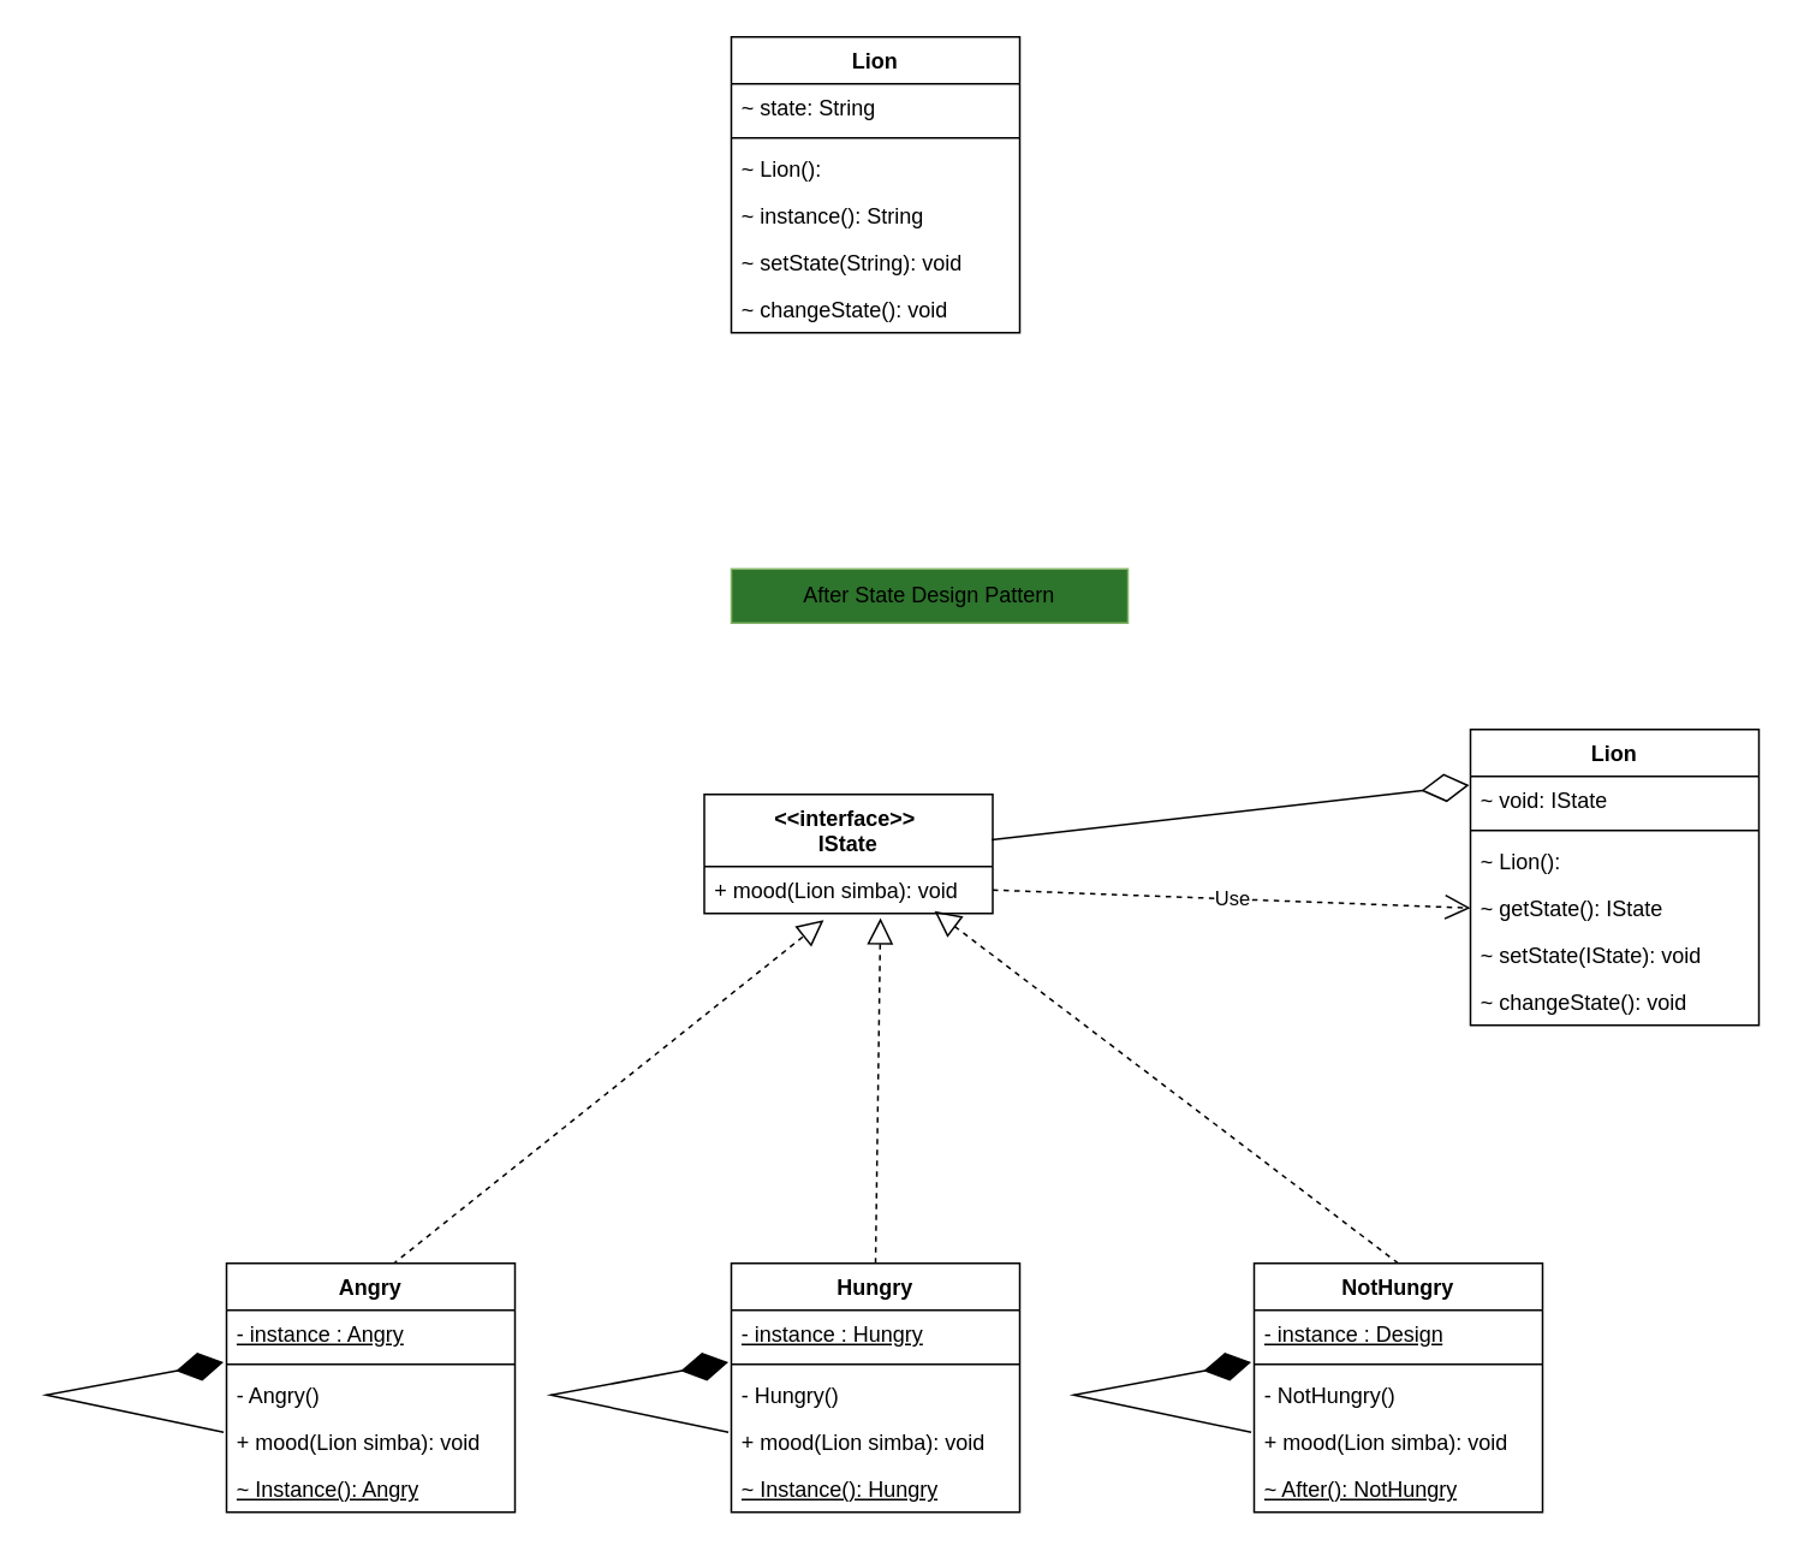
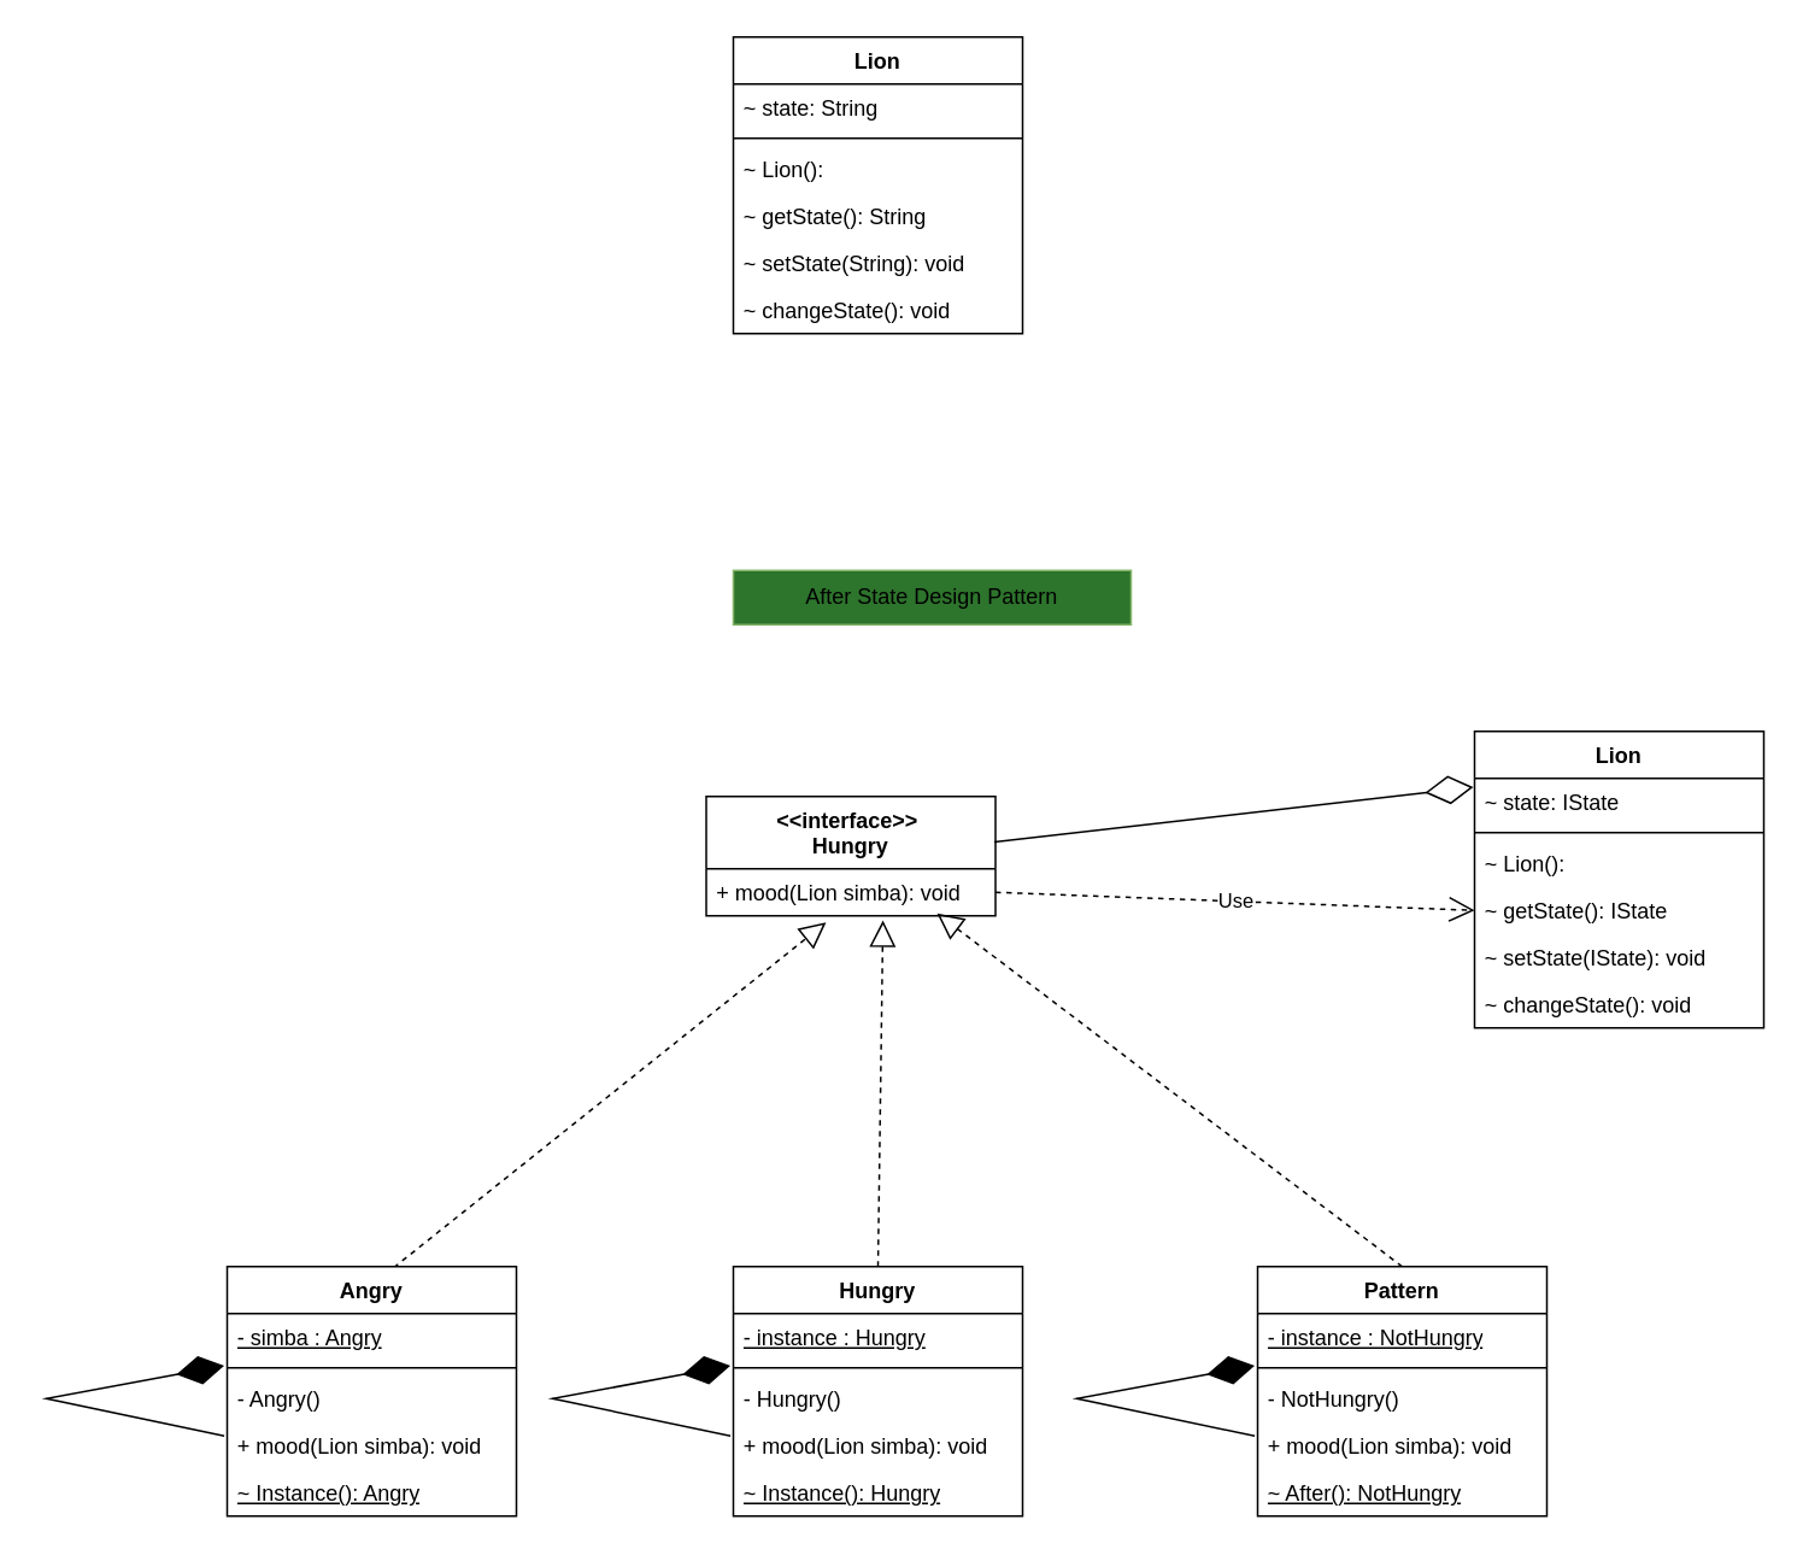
  <mxCell id="0" />
  <mxCell id="1" parent="0" />
  <mxCell id="2" value="Lion" style="swimlane;fontStyle=1;align=center;verticalAlign=top;childLayout=stackLayout;horizontal=1;startSize=26;horizontalStack=0;resizeParent=1;resizeParentMax=0;resizeLast=0;collapsible=1;marginBottom=0;whiteSpace=wrap;html=1;" vertex="1" parent="1"><mxGeometry x="300" y="20" width="160" height="164" as="geometry" /></mxCell>
  <mxCell id="3" value="~ state: String" style="text;strokeColor=none;fillColor=none;align=left;verticalAlign=top;spacingLeft=4;spacingRight=4;overflow=hidden;rotatable=0;points=[[0,0.5],[1,0.5]];portConstraint=eastwest;whiteSpace=wrap;html=1;" vertex="1" parent="2"><mxGeometry y="26" width="160" height="26" as="geometry" /></mxCell>
  <mxCell id="4" value="" style="line;strokeWidth=1;fillColor=none;align=left;verticalAlign=middle;spacingTop=-1;spacingLeft=3;spacingRight=3;rotatable=0;labelPosition=right;points=[];portConstraint=eastwest;strokeColor=inherit;" vertex="1" parent="2"><mxGeometry y="52" width="160" height="8" as="geometry" /></mxCell>
  <mxCell id="5" value="~ Lion():&amp;nbsp;" style="text;strokeColor=none;fillColor=none;align=left;verticalAlign=top;spacingLeft=4;spacingRight=4;overflow=hidden;rotatable=0;points=[[0,0.5],[1,0.5]];portConstraint=eastwest;whiteSpace=wrap;html=1;" vertex="1" parent="2"><mxGeometry y="60" width="160" height="26" as="geometry" /></mxCell>
- <mxCell id="6" value="~ instance(): String&amp;nbsp;" style="text;strokeColor=none;fillColor=none;align=left;verticalAlign=top;spacingLeft=4;spacingRight=4;overflow=hidden;rotatable=0;points=[[0,0.5],[1,0.5]];portConstraint=eastwest;whiteSpace=wrap;html=1;" vertex="1" parent="2"><mxGeometry y="86" width="160" height="26" as="geometry" /></mxCell>
+ <mxCell id="6" value="~ getState(): String&amp;nbsp;" style="text;strokeColor=none;fillColor=none;align=left;verticalAlign=top;spacingLeft=4;spacingRight=4;overflow=hidden;rotatable=0;points=[[0,0.5],[1,0.5]];portConstraint=eastwest;whiteSpace=wrap;html=1;" vertex="1" parent="2"><mxGeometry y="86" width="160" height="26" as="geometry" /></mxCell>
  <mxCell id="7" value="~ setState(String): void&amp;nbsp;" style="text;strokeColor=none;fillColor=none;align=left;verticalAlign=top;spacingLeft=4;spacingRight=4;overflow=hidden;rotatable=0;points=[[0,0.5],[1,0.5]];portConstraint=eastwest;whiteSpace=wrap;html=1;" vertex="1" parent="2"><mxGeometry y="112" width="160" height="26" as="geometry" /></mxCell>
  <mxCell id="8" value="~ changeState(): void&amp;nbsp;" style="text;strokeColor=none;fillColor=none;align=left;verticalAlign=top;spacingLeft=4;spacingRight=4;overflow=hidden;rotatable=0;points=[[0,0.5],[1,0.5]];portConstraint=eastwest;whiteSpace=wrap;html=1;" vertex="1" parent="2"><mxGeometry y="138" width="160" height="26" as="geometry" /></mxCell>
  <mxCell id="9" value="After State Design Pattern" style="text;html=1;align=center;verticalAlign=middle;whiteSpace=wrap;rounded=0;fillColor=#2D742C;strokeColor=#82b366;" vertex="1" parent="1"><mxGeometry x="300" y="315" width="220" height="30" as="geometry" /></mxCell>
  <mxCell id="10" value="Lion" style="swimlane;fontStyle=1;align=center;verticalAlign=top;childLayout=stackLayout;horizontal=1;startSize=26;horizontalStack=0;resizeParent=1;resizeParentMax=0;resizeLast=0;collapsible=1;marginBottom=0;whiteSpace=wrap;html=1;" vertex="1" parent="1"><mxGeometry x="710" y="404" width="160" height="164" as="geometry" /></mxCell>
- <mxCell id="11" value="~ void: IState" style="text;strokeColor=none;fillColor=none;align=left;verticalAlign=top;spacingLeft=4;spacingRight=4;overflow=hidden;rotatable=0;points=[[0,0.5],[1,0.5]];portConstraint=eastwest;whiteSpace=wrap;html=1;" vertex="1" parent="10"><mxGeometry y="26" width="160" height="26" as="geometry" /></mxCell>
+ <mxCell id="11" value="~ state: IState" style="text;strokeColor=none;fillColor=none;align=left;verticalAlign=top;spacingLeft=4;spacingRight=4;overflow=hidden;rotatable=0;points=[[0,0.5],[1,0.5]];portConstraint=eastwest;whiteSpace=wrap;html=1;" vertex="1" parent="10"><mxGeometry y="26" width="160" height="26" as="geometry" /></mxCell>
  <mxCell id="12" value="" style="line;strokeWidth=1;fillColor=none;align=left;verticalAlign=middle;spacingTop=-1;spacingLeft=3;spacingRight=3;rotatable=0;labelPosition=right;points=[];portConstraint=eastwest;strokeColor=inherit;" vertex="1" parent="10"><mxGeometry y="52" width="160" height="8" as="geometry" /></mxCell>
  <mxCell id="13" value="~ Lion():&amp;nbsp;" style="text;strokeColor=none;fillColor=none;align=left;verticalAlign=top;spacingLeft=4;spacingRight=4;overflow=hidden;rotatable=0;points=[[0,0.5],[1,0.5]];portConstraint=eastwest;whiteSpace=wrap;html=1;" vertex="1" parent="10"><mxGeometry y="60" width="160" height="26" as="geometry" /></mxCell>
  <mxCell id="14" value="~ getState(): IState" style="text;strokeColor=none;fillColor=none;align=left;verticalAlign=top;spacingLeft=4;spacingRight=4;overflow=hidden;rotatable=0;points=[[0,0.5],[1,0.5]];portConstraint=eastwest;whiteSpace=wrap;html=1;" vertex="1" parent="10"><mxGeometry y="86" width="160" height="26" as="geometry" /></mxCell>
  <mxCell id="15" value="~ setState(IState): void&amp;nbsp;" style="text;strokeColor=none;fillColor=none;align=left;verticalAlign=top;spacingLeft=4;spacingRight=4;overflow=hidden;rotatable=0;points=[[0,0.5],[1,0.5]];portConstraint=eastwest;whiteSpace=wrap;html=1;" vertex="1" parent="10"><mxGeometry y="112" width="160" height="26" as="geometry" /></mxCell>
  <mxCell id="16" value="~ changeState(): void&amp;nbsp;" style="text;strokeColor=none;fillColor=none;align=left;verticalAlign=top;spacingLeft=4;spacingRight=4;overflow=hidden;rotatable=0;points=[[0,0.5],[1,0.5]];portConstraint=eastwest;whiteSpace=wrap;html=1;" vertex="1" parent="10"><mxGeometry y="138" width="160" height="26" as="geometry" /></mxCell>
- <mxCell id="17" value="&amp;lt;&amp;lt;interface&amp;gt;&amp;gt;&amp;nbsp;&lt;div&gt;IState&lt;/div&gt;" style="swimlane;fontStyle=1;align=center;verticalAlign=top;childLayout=stackLayout;horizontal=1;startSize=40;horizontalStack=0;resizeParent=1;resizeParentMax=0;resizeLast=0;collapsible=1;marginBottom=0;whiteSpace=wrap;html=1;" vertex="1" parent="1"><mxGeometry x="285" y="440" width="160" height="66" as="geometry" /></mxCell>
+ <mxCell id="17" value="&amp;lt;&amp;lt;interface&amp;gt;&amp;gt;&amp;nbsp;&lt;div&gt;Hungry&lt;/div&gt;" style="swimlane;fontStyle=1;align=center;verticalAlign=top;childLayout=stackLayout;horizontal=1;startSize=40;horizontalStack=0;resizeParent=1;resizeParentMax=0;resizeLast=0;collapsible=1;marginBottom=0;whiteSpace=wrap;html=1;" vertex="1" parent="1"><mxGeometry x="285" y="440" width="160" height="66" as="geometry" /></mxCell>
  <mxCell id="18" value="+ mood(Lion simba): void" style="text;strokeColor=none;fillColor=none;align=left;verticalAlign=top;spacingLeft=4;spacingRight=4;overflow=hidden;rotatable=0;points=[[0,0.5],[1,0.5]];portConstraint=eastwest;whiteSpace=wrap;html=1;" vertex="1" parent="17"><mxGeometry y="40" width="160" height="26" as="geometry" /></mxCell>
  <mxCell id="19" value="" style="endArrow=block;dashed=1;endFill=0;endSize=12;html=1;rounded=0;exitX=0.576;exitY=0.004;exitDx=0;exitDy=0;exitPerimeter=0;entryX=0.414;entryY=1.143;entryDx=0;entryDy=0;entryPerimeter=0;" edge="1" parent="1" source="22" target="18"><mxGeometry width="160" relative="1" as="geometry"><mxPoint x="8.48" y="567.14" as="sourcePoint" /><mxPoint x="190" y="530" as="targetPoint" /></mxGeometry></mxCell>
  <mxCell id="20" value="" style="endArrow=block;dashed=1;endFill=0;endSize=12;html=1;rounded=0;exitX=0.5;exitY=0;exitDx=0;exitDy=0;entryX=0.611;entryY=1.099;entryDx=0;entryDy=0;entryPerimeter=0;" edge="1" parent="1" source="31" target="18"><mxGeometry width="160" relative="1" as="geometry"><mxPoint x="360" y="712" as="sourcePoint" /><mxPoint x="121" y="510" as="targetPoint" /></mxGeometry></mxCell>
  <mxCell id="21" value="" style="endArrow=diamondThin;endFill=0;endSize=24;html=1;rounded=0;entryX=-0.004;entryY=0.187;entryDx=0;entryDy=0;entryPerimeter=0;exitX=0.996;exitY=0.381;exitDx=0;exitDy=0;exitPerimeter=0;" edge="1" parent="1" source="17" target="11"><mxGeometry width="160" relative="1" as="geometry"><mxPoint x="130" y="530" as="sourcePoint" /><mxPoint x="290" y="530" as="targetPoint" /></mxGeometry></mxCell>
  <mxCell id="22" value="Angry" style="swimlane;fontStyle=1;align=center;verticalAlign=top;childLayout=stackLayout;horizontal=1;startSize=26;horizontalStack=0;resizeParent=1;resizeParentMax=0;resizeLast=0;collapsible=1;marginBottom=0;whiteSpace=wrap;html=1;" vertex="1" parent="1"><mxGeometry x="20" y="700" width="160" height="138" as="geometry" /></mxCell>
- <mxCell id="23" value="&lt;u&gt;- instance : Angry&lt;/u&gt;" style="text;strokeColor=none;fillColor=none;align=left;verticalAlign=top;spacingLeft=4;spacingRight=4;overflow=hidden;rotatable=0;points=[[0,0.5],[1,0.5]];portConstraint=eastwest;whiteSpace=wrap;html=1;" vertex="1" parent="22"><mxGeometry y="26" width="160" height="26" as="geometry" /></mxCell>
+ <mxCell id="23" value="&lt;u&gt;- simba : Angry&lt;/u&gt;" style="text;strokeColor=none;fillColor=none;align=left;verticalAlign=top;spacingLeft=4;spacingRight=4;overflow=hidden;rotatable=0;points=[[0,0.5],[1,0.5]];portConstraint=eastwest;whiteSpace=wrap;html=1;" vertex="1" parent="22"><mxGeometry y="26" width="160" height="26" as="geometry" /></mxCell>
  <mxCell id="24" value="" style="line;strokeWidth=1;fillColor=none;align=left;verticalAlign=middle;spacingTop=-1;spacingLeft=3;spacingRight=3;rotatable=0;labelPosition=right;points=[];portConstraint=eastwest;strokeColor=inherit;" vertex="1" parent="22"><mxGeometry y="52" width="160" height="8" as="geometry" /></mxCell>
  <mxCell id="25" value="- Angry()" style="text;strokeColor=none;fillColor=none;align=left;verticalAlign=top;spacingLeft=4;spacingRight=4;overflow=hidden;rotatable=0;points=[[0,0.5],[1,0.5]];portConstraint=eastwest;whiteSpace=wrap;html=1;" vertex="1" parent="22"><mxGeometry y="60" width="160" height="26" as="geometry" /></mxCell>
  <mxCell id="26" value="+ mood(Lion simba): void" style="text;strokeColor=none;fillColor=none;align=left;verticalAlign=top;spacingLeft=4;spacingRight=4;overflow=hidden;rotatable=0;points=[[0,0.5],[1,0.5]];portConstraint=eastwest;whiteSpace=wrap;html=1;" vertex="1" parent="22"><mxGeometry y="86" width="160" height="26" as="geometry" /></mxCell>
  <mxCell id="27" value="&lt;u&gt;~ Instance(): Angry&lt;/u&gt;" style="text;strokeColor=none;fillColor=none;align=left;verticalAlign=top;spacingLeft=4;spacingRight=4;overflow=hidden;rotatable=0;points=[[0,0.5],[1,0.5]];portConstraint=eastwest;whiteSpace=wrap;html=1;" vertex="1" parent="22"><mxGeometry y="112" width="160" height="26" as="geometry" /></mxCell>
  <mxCell id="28" value="" style="endArrow=diamondThin;endFill=1;endSize=24;html=1;rounded=0;entryX=-0.01;entryY=-0.198;entryDx=0;entryDy=0;exitX=-0.01;exitY=0.297;exitDx=0;exitDy=0;entryPerimeter=0;exitPerimeter=0;" edge="1" parent="22" source="26" target="25"><mxGeometry width="160" relative="1" as="geometry"><mxPoint x="235" y="172" as="sourcePoint" /><mxPoint x="325" y="132" as="targetPoint" /><Array as="points"><mxPoint x="-100" y="73" /></Array></mxGeometry></mxCell>
  <mxCell id="29" value="Use" style="endArrow=open;endSize=12;dashed=1;html=1;rounded=0;exitX=1;exitY=0.5;exitDx=0;exitDy=0;entryX=0;entryY=0.5;entryDx=0;entryDy=0;" edge="1" parent="1" source="18" target="14"><mxGeometry width="160" relative="1" as="geometry"><mxPoint x="179" y="718" as="sourcePoint" /><mxPoint x="400" y="490" as="targetPoint" /></mxGeometry></mxCell>
  <mxCell id="30" value="" style="endArrow=block;dashed=1;endFill=0;endSize=12;html=1;rounded=0;exitX=0.5;exitY=0;exitDx=0;exitDy=0;entryX=0.798;entryY=0.949;entryDx=0;entryDy=0;entryPerimeter=0;" edge="1" parent="1" source="38" target="18"><mxGeometry width="160" relative="1" as="geometry"><mxPoint x="660" y="720" as="sourcePoint" /><mxPoint x="480" y="780" as="targetPoint" /></mxGeometry></mxCell>
  <mxCell id="31" value="Hungry" style="swimlane;fontStyle=1;align=center;verticalAlign=top;childLayout=stackLayout;horizontal=1;startSize=26;horizontalStack=0;resizeParent=1;resizeParentMax=0;resizeLast=0;collapsible=1;marginBottom=0;whiteSpace=wrap;html=1;" vertex="1" parent="1"><mxGeometry x="300" y="700" width="160" height="138" as="geometry" /></mxCell>
  <mxCell id="32" value="&lt;u&gt;- instance : Hungry&lt;/u&gt;" style="text;strokeColor=none;fillColor=none;align=left;verticalAlign=top;spacingLeft=4;spacingRight=4;overflow=hidden;rotatable=0;points=[[0,0.5],[1,0.5]];portConstraint=eastwest;whiteSpace=wrap;html=1;" vertex="1" parent="31"><mxGeometry y="26" width="160" height="26" as="geometry" /></mxCell>
  <mxCell id="33" value="" style="line;strokeWidth=1;fillColor=none;align=left;verticalAlign=middle;spacingTop=-1;spacingLeft=3;spacingRight=3;rotatable=0;labelPosition=right;points=[];portConstraint=eastwest;strokeColor=inherit;" vertex="1" parent="31"><mxGeometry y="52" width="160" height="8" as="geometry" /></mxCell>
  <mxCell id="34" value="- Hungry()" style="text;strokeColor=none;fillColor=none;align=left;verticalAlign=top;spacingLeft=4;spacingRight=4;overflow=hidden;rotatable=0;points=[[0,0.5],[1,0.5]];portConstraint=eastwest;whiteSpace=wrap;html=1;" vertex="1" parent="31"><mxGeometry y="60" width="160" height="26" as="geometry" /></mxCell>
  <mxCell id="35" value="+ mood(Lion simba): void" style="text;strokeColor=none;fillColor=none;align=left;verticalAlign=top;spacingLeft=4;spacingRight=4;overflow=hidden;rotatable=0;points=[[0,0.5],[1,0.5]];portConstraint=eastwest;whiteSpace=wrap;html=1;" vertex="1" parent="31"><mxGeometry y="86" width="160" height="26" as="geometry" /></mxCell>
  <mxCell id="36" value="&lt;u&gt;~ Instance(): Hungry&lt;/u&gt;" style="text;strokeColor=none;fillColor=none;align=left;verticalAlign=top;spacingLeft=4;spacingRight=4;overflow=hidden;rotatable=0;points=[[0,0.5],[1,0.5]];portConstraint=eastwest;whiteSpace=wrap;html=1;" vertex="1" parent="31"><mxGeometry y="112" width="160" height="26" as="geometry" /></mxCell>
  <mxCell id="37" value="" style="endArrow=diamondThin;endFill=1;endSize=24;html=1;rounded=0;entryX=-0.01;entryY=-0.198;entryDx=0;entryDy=0;exitX=-0.01;exitY=0.297;exitDx=0;exitDy=0;entryPerimeter=0;exitPerimeter=0;" edge="1" parent="31" source="35" target="34"><mxGeometry width="160" relative="1" as="geometry"><mxPoint x="235" y="172" as="sourcePoint" /><mxPoint x="325" y="132" as="targetPoint" /><Array as="points"><mxPoint x="-100" y="73" /></Array></mxGeometry></mxCell>
- <mxCell id="38" value="NotHungry" style="swimlane;fontStyle=1;align=center;verticalAlign=top;childLayout=stackLayout;horizontal=1;startSize=26;horizontalStack=0;resizeParent=1;resizeParentMax=0;resizeLast=0;collapsible=1;marginBottom=0;whiteSpace=wrap;html=1;" vertex="1" parent="1"><mxGeometry x="590" y="700" width="160" height="138" as="geometry" /></mxCell>
- <mxCell id="39" value="&lt;u&gt;- instance : Design&lt;/u&gt;" style="text;strokeColor=none;fillColor=none;align=left;verticalAlign=top;spacingLeft=4;spacingRight=4;overflow=hidden;rotatable=0;points=[[0,0.5],[1,0.5]];portConstraint=eastwest;whiteSpace=wrap;html=1;" vertex="1" parent="38"><mxGeometry y="26" width="160" height="26" as="geometry" /></mxCell>
+ <mxCell id="38" value="Pattern" style="swimlane;fontStyle=1;align=center;verticalAlign=top;childLayout=stackLayout;horizontal=1;startSize=26;horizontalStack=0;resizeParent=1;resizeParentMax=0;resizeLast=0;collapsible=1;marginBottom=0;whiteSpace=wrap;html=1;" vertex="1" parent="1"><mxGeometry x="590" y="700" width="160" height="138" as="geometry" /></mxCell>
+ <mxCell id="39" value="&lt;u&gt;- instance : NotHungry&lt;/u&gt;" style="text;strokeColor=none;fillColor=none;align=left;verticalAlign=top;spacingLeft=4;spacingRight=4;overflow=hidden;rotatable=0;points=[[0,0.5],[1,0.5]];portConstraint=eastwest;whiteSpace=wrap;html=1;" vertex="1" parent="38"><mxGeometry y="26" width="160" height="26" as="geometry" /></mxCell>
  <mxCell id="40" value="" style="line;strokeWidth=1;fillColor=none;align=left;verticalAlign=middle;spacingTop=-1;spacingLeft=3;spacingRight=3;rotatable=0;labelPosition=right;points=[];portConstraint=eastwest;strokeColor=inherit;" vertex="1" parent="38"><mxGeometry y="52" width="160" height="8" as="geometry" /></mxCell>
  <mxCell id="41" value="- NotHungry()" style="text;strokeColor=none;fillColor=none;align=left;verticalAlign=top;spacingLeft=4;spacingRight=4;overflow=hidden;rotatable=0;points=[[0,0.5],[1,0.5]];portConstraint=eastwest;whiteSpace=wrap;html=1;" vertex="1" parent="38"><mxGeometry y="60" width="160" height="26" as="geometry" /></mxCell>
  <mxCell id="42" value="+ mood(Lion simba): void" style="text;strokeColor=none;fillColor=none;align=left;verticalAlign=top;spacingLeft=4;spacingRight=4;overflow=hidden;rotatable=0;points=[[0,0.5],[1,0.5]];portConstraint=eastwest;whiteSpace=wrap;html=1;" vertex="1" parent="38"><mxGeometry y="86" width="160" height="26" as="geometry" /></mxCell>
  <mxCell id="43" value="&lt;u&gt;~ After(): NotHungry&lt;/u&gt;" style="text;strokeColor=none;fillColor=none;align=left;verticalAlign=top;spacingLeft=4;spacingRight=4;overflow=hidden;rotatable=0;points=[[0,0.5],[1,0.5]];portConstraint=eastwest;whiteSpace=wrap;html=1;" vertex="1" parent="38"><mxGeometry y="112" width="160" height="26" as="geometry" /></mxCell>
  <mxCell id="44" value="" style="endArrow=diamondThin;endFill=1;endSize=24;html=1;rounded=0;entryX=-0.01;entryY=-0.198;entryDx=0;entryDy=0;exitX=-0.01;exitY=0.297;exitDx=0;exitDy=0;entryPerimeter=0;exitPerimeter=0;" edge="1" parent="38" source="42" target="41"><mxGeometry width="160" relative="1" as="geometry"><mxPoint x="235" y="172" as="sourcePoint" /><mxPoint x="325" y="132" as="targetPoint" /><Array as="points"><mxPoint x="-100" y="73" /></Array></mxGeometry></mxCell>
